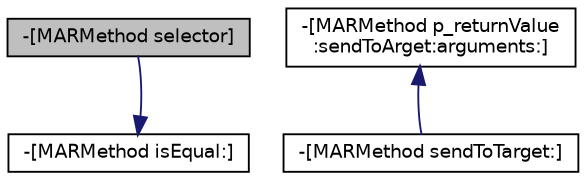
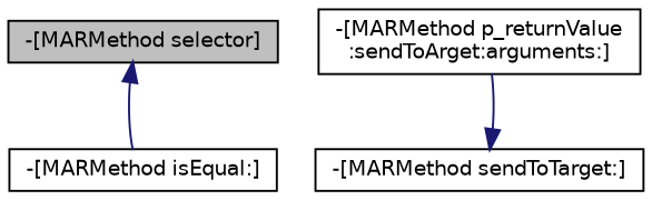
  digraph {
    rankdir=TB
    node [color=black fillcolor=white fontname=Helvetica fontsize=10 shape=record style=filled]
    edge [color=midnightblue dir=back fontname=Helvetica fontsize=10 labelfontname=Helvetica labelfontsize=10 style=solid]
    n1 [fillcolor=grey75 fontcolor=black height=0.2 label="-[MARMethod selector]" width=0.4]
    n2 [height=0.2 label="-[MARMethod isEqual:]" width=0.4]
    n3 [height=0.2 label="-[MARMethod p_returnValue\l:sendToArget:arguments:]" width=0.4]
    n4 [height=0.2 label="-[MARMethod sendToTarget:]" width=0.4]
-   n2 -> n1
-   n3 -> n4
+   n1 -> n2
+   n4 -> n3
  }
